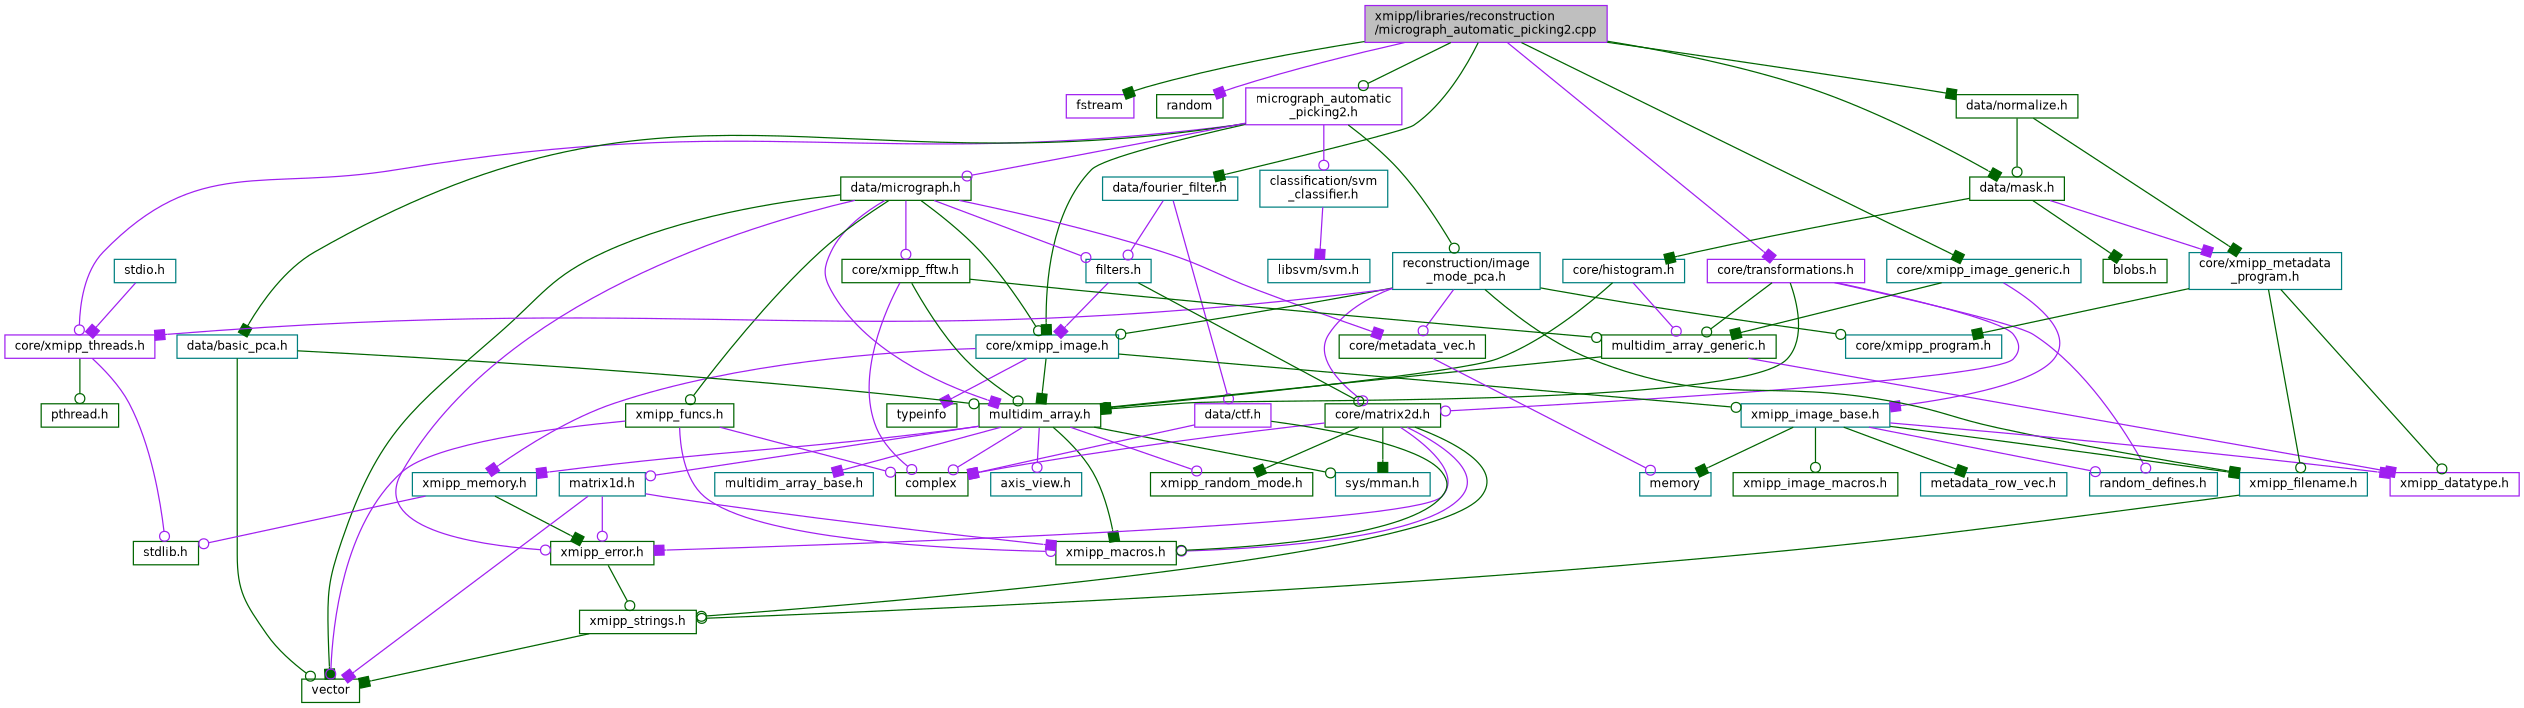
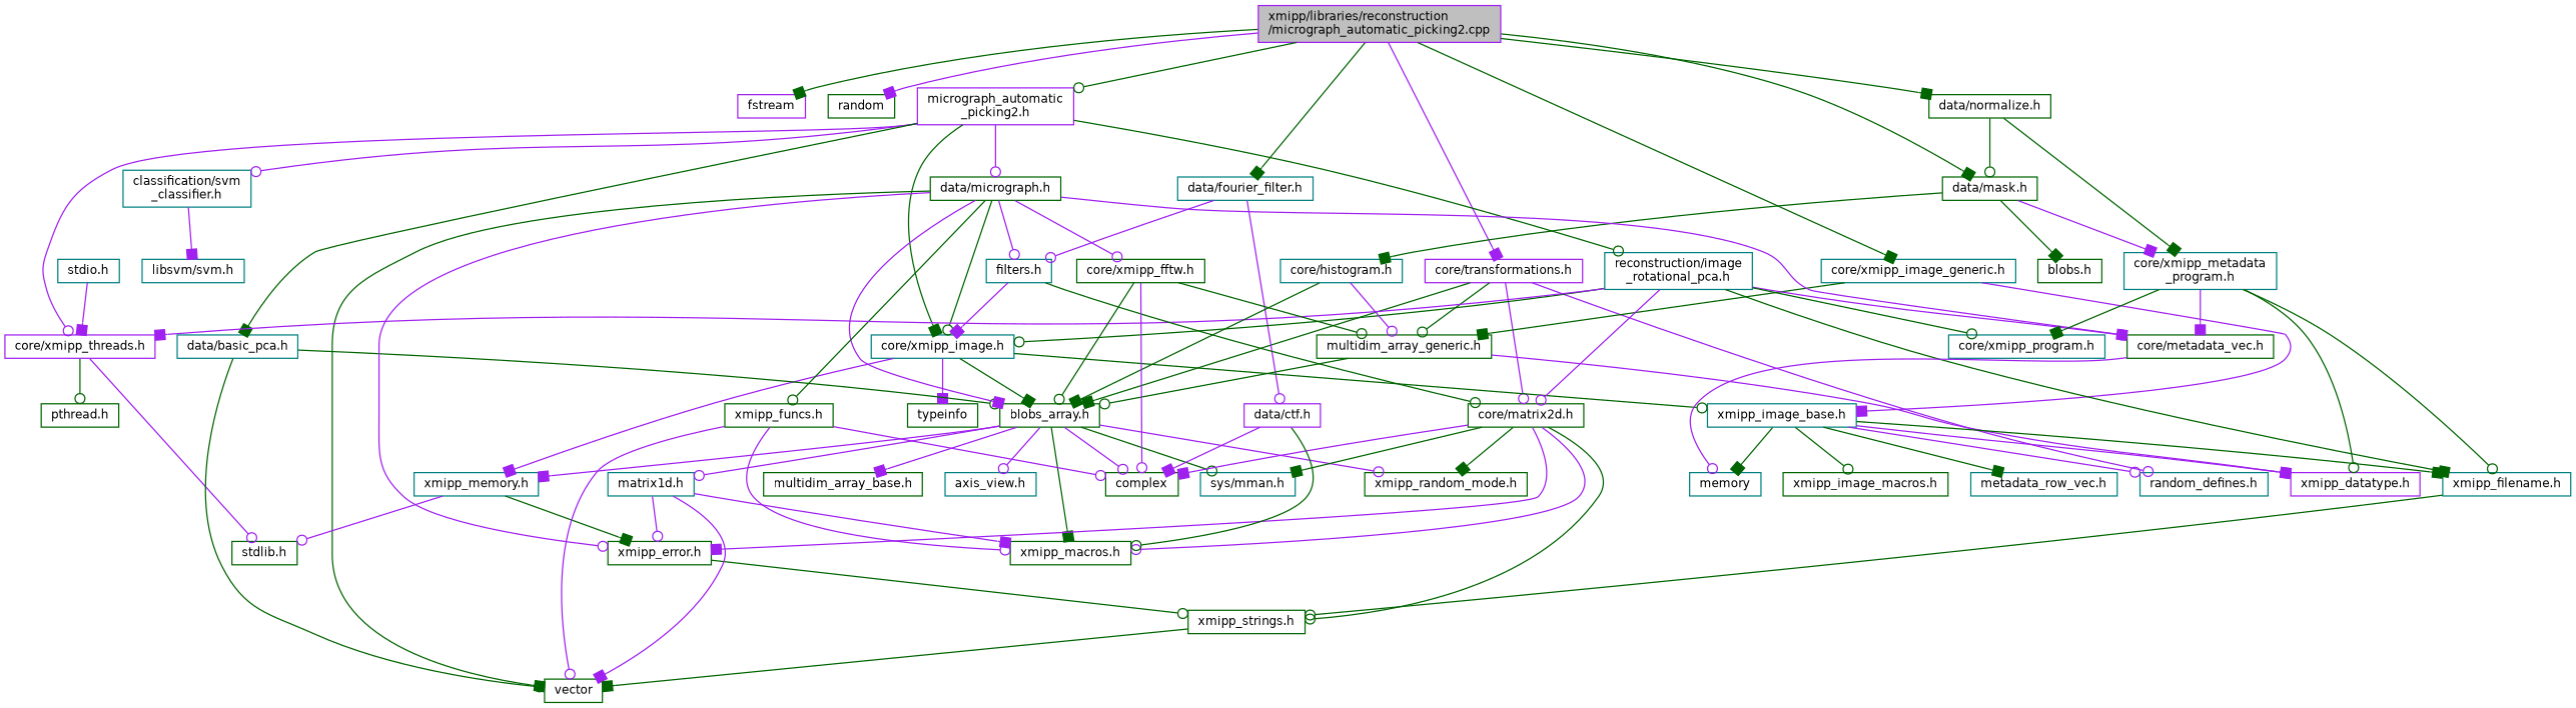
  digraph {
    node [color=teal fillcolor=white fontname=Helvetica fontsize=10 shape=record style=filled]
    edge [arrowhead=odot color=darkgreen fontname=Helvetica fontsize=10 labelfontname=Helvetica labelfontsize=10 style=solid]
    n1 [color=purple fillcolor=grey75 fontcolor=black height=0.2 label="xmipp/libraries/reconstruction\l/micrograph_automatic_picking2.cpp" width=0.4]
    n2 [color=purple height=0.2 label=fstream width=0.4]
    n3 [color=darkgreen height=0.2 label=random width=0.4]
    n4 [color=purple height=0.2 label="micrograph_automatic\l_picking2.h" width=0.4]
    n5 [color=purple height=0.2 label="core/transformations.h" width=0.4]
    n6 [height=0.2 label="core/xmipp_image_generic.h" width=0.4]
    n7 [color=darkgreen height=0.2 label="data/mask.h" width=0.4]
    n8 [height=0.2 label="data/fourier_filter.h" width=0.4]
    n9 [color=darkgreen height=0.2 label="data/normalize.h" width=0.4]
    n10 [height=0.2 label="classification/svm\l_classifier.h" width=0.4]
    n11 [height=0.2 label="core/xmipp_image.h" width=0.4]
    n12 [color=purple height=0.2 label="core/xmipp_threads.h" width=0.4]
    n13 [height=0.2 label="data/basic_pca.h" width=0.4]
    n14 [color=darkgreen height=0.2 label="data/micrograph.h" width=0.4]
-   n15 [height=0.2 label="reconstruction/image\l_mode_pca.h" width=0.4]
-   n16 [color=darkgreen height=0.2 label="multidim_array.h" width=0.4]
+   n15 [height=0.2 label="reconstruction/image\l_rotational_pca.h" width=0.4]
+   n16 [color=darkgreen height=0.2 label="blobs_array.h" width=0.4]
    n17 [height=0.2 label="random_defines.h" width=0.4]
    n18 [color=darkgreen height=0.2 label="core/matrix2d.h" width=0.4]
    n19 [color=darkgreen height=0.2 label="multidim_array_generic.h" width=0.4]
    n20 [height=0.2 label="xmipp_image_base.h" width=0.4]
    n21 [color=darkgreen height=0.2 label="blobs.h" width=0.4]
    n22 [height=0.2 label="core/histogram.h" width=0.4]
    n23 [height=0.2 label="core/xmipp_metadata\l_program.h" width=0.4]
    n24 [height=0.2 label="filters.h" width=0.4]
    n25 [color=purple height=0.2 label="data/ctf.h" width=0.4]
    n26 [height=0.2 label="libsvm/svm.h" width=0.4]
    n27 [color=darkgreen height=0.2 label=typeinfo width=0.4]
    n28 [height=0.2 label="xmipp_memory.h" width=0.4]
    n29 [color=darkgreen height=0.2 label="stdlib.h" width=0.4]
    n30 [color=darkgreen height=0.2 label="pthread.h" width=0.4]
    n31 [color=darkgreen height=0.2 label=vector width=0.4]
    n32 [color=darkgreen height=0.2 label="xmipp_error.h" width=0.4]
    n33 [color=darkgreen height=0.2 label="xmipp_funcs.h" width=0.4]
    n34 [color=darkgreen height=0.2 label="core/xmipp_fftw.h" width=0.4]
    n35 [color=darkgreen height=0.2 label="core/metadata_vec.h" width=0.4]
    n36 [height=0.2 label="xmipp_filename.h" width=0.4]
    n37 [height=0.2 label="core/xmipp_program.h" width=0.4]
    n38 [color=darkgreen height=0.2 label="xmipp_macros.h" width=0.4]
    n39 [height=0.2 label="sys/mman.h" width=0.4]
    n40 [color=darkgreen height=0.2 label=complex width=0.4]
    n41 [height=0.2 label="matrix1d.h" width=0.4]
    n42 [color=darkgreen height=0.2 label="xmipp_random_mode.h" width=0.4]
-   n43 [height=0.2 label="multidim_array_base.h" width=0.4]
+   n43 [color=darkgreen height=0.2 label="multidim_array_base.h" width=0.4]
    n44 [height=0.2 label="axis_view.h" width=0.4]
    n45 [height=0.2 label=memory width=0.4]
    n46 [color=darkgreen height=0.2 label="xmipp_image_macros.h" width=0.4]
    n47 [color=purple height=0.2 label="xmipp_datatype.h" width=0.4]
    n48 [height=0.2 label="metadata_row_vec.h" width=0.4]
    n49 [color=darkgreen height=0.2 label="xmipp_strings.h" width=0.4]
    n50 [height=0.2 label="stdio.h" width=0.4]
    n1 -> n2 [arrowhead=box]
    n1 -> n3 [arrowhead=box color=purple]
    n1 -> n4
    n1 -> n5 [arrowhead=box color=purple]
    n1 -> n6 [arrowhead=box]
    n1 -> n7 [arrowhead=box]
    n1 -> n8 [arrowhead=box]
    n1 -> n9 [arrowhead=box]
    n4 -> n10 [color=purple]
    n4 -> n11 [arrowhead=box]
    n4 -> n12 [color=purple]
    n4 -> n13 [arrowhead=box]
    n4 -> n14 [color=purple]
    n4 -> n15
    n5 -> n16 [arrowhead=box]
    n5 -> n17 [color=purple]
    n5 -> n18 [color=purple]
    n5 -> n19
    n6 -> n19 [arrowhead=box]
    n6 -> n20 [arrowhead=box color=purple]
    n7 -> n21 [arrowhead=box]
    n7 -> n22 [arrowhead=box]
    n7 -> n23 [arrowhead=box color=purple]
    n8 -> n24 [color=purple]
    n8 -> n25 [color=purple]
    n9 -> n7
    n9 -> n23 [arrowhead=box]
    n10 -> n26 [arrowhead=box color=purple]
    n11 -> n16 [arrowhead=box]
    n11 -> n20
    n11 -> n27 [arrowhead=box color=purple]
    n11 -> n28 [arrowhead=box color=purple]
    n12 -> n29 [color=purple]
    n12 -> n30
    n13 -> n16
    n13 -> n31
    n14 -> n11
    n14 -> n16 [arrowhead=box color=purple]
    n14 -> n24 [color=purple]
    n14 -> n31 [arrowhead=box]
    n14 -> n32 [color=purple]
    n14 -> n33
    n14 -> n34 [color=purple]
    n14 -> n35 [arrowhead=box color=purple]
    n15 -> n11
    n15 -> n12 [arrowhead=box color=purple]
    n15 -> n18 [color=purple]
    n15 -> n35 [color=purple]
    n15 -> n36 [arrowhead=box]
    n15 -> n37
    n16 -> n28 [arrowhead=box color=purple]
    n16 -> n38 [arrowhead=box]
    n16 -> n39
    n16 -> n40 [color=purple]
    n16 -> n41 [color=purple]
    n16 -> n42 [color=purple]
    n16 -> n43 [arrowhead=box color=purple]
    n16 -> n44 [color=purple]
    n18 -> n32 [arrowhead=box color=purple]
    n18 -> n38 [color=purple]
    n18 -> n39 [arrowhead=box]
    n18 -> n40 [arrowhead=box color=purple]
    n18 -> n42 [arrowhead=box]
    n18 -> n49
    n19 -> n16
    n19 -> n47 [arrowhead=box color=purple]
    n20 -> n17 [color=purple]
    n20 -> n36 [arrowhead=box]
    n20 -> n45 [arrowhead=box]
    n20 -> n46
    n20 -> n47 [arrowhead=box color=purple]
    n20 -> n48 [arrowhead=box]
    n22 -> n16 [arrowhead=box]
    n22 -> n19 [color=purple]
+   n23 -> n35 [arrowhead=box color=purple]
    n23 -> n36
    n23 -> n37 [arrowhead=box]
    n23 -> n47
    n24 -> n11 [arrowhead=box color=purple]
    n24 -> n18
    n25 -> n38
    n25 -> n40 [arrowhead=box color=purple]
    n28 -> n29 [color=purple]
    n28 -> n32 [arrowhead=box]
    n32 -> n49
    n33 -> n31 [color=purple]
    n33 -> n38 [color=purple]
    n33 -> n40 [color=purple]
    n34 -> n16
    n34 -> n19
    n34 -> n40 [color=purple]
    n35 -> n45 [color=purple]
    n36 -> n49
    n41 -> n31 [arrowhead=box color=purple]
    n41 -> n32 [color=purple]
    n41 -> n38 [arrowhead=box color=purple]
    n49 -> n31 [arrowhead=box]
    n50 -> n12 [arrowhead=box color=purple]
  }
